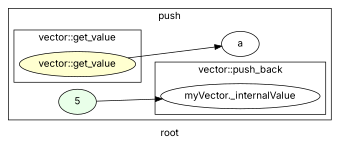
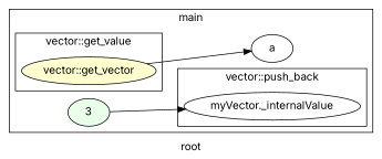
  digraph {
    fontname=Inter
    label=root
    rankdir=LR
    node [fontname=Inter]
    edge [fontname=Inter]
    n1 [label="myVector._internalValue" startingline=11]
-   n2 [fillcolor="#FFFFD0" label="vector::get_value" startinglines=16 style=filled]
-   n3 [fillcolor="#E9FFE9" label=5 startinglines=23 style=filled]
+   n2 [fillcolor="#FFFFD0" label="vector::get_vector" startinglines=16 style=filled]
+   n3 [fillcolor="#E9FFE9" label=3 startinglines=23 style=filled]
    n4 [label=a startingline=16]
    subgraph cluster_1 {
-     label=push
+     label=main
      parent=G
      startinglines="14_20_20"
      n3
      n4
      subgraph cluster_2 {
        label="vector::push_back"
        parent=cluster_1
        startinglines="20_22_23"
        n1
      }
      subgraph cluster_3 {
        label="vector::get_value"
        parent=cluster_1
        startinglines="23_11_25"
        n2
      }
    }
    n2 -> n4
    n3 -> n1
  }
